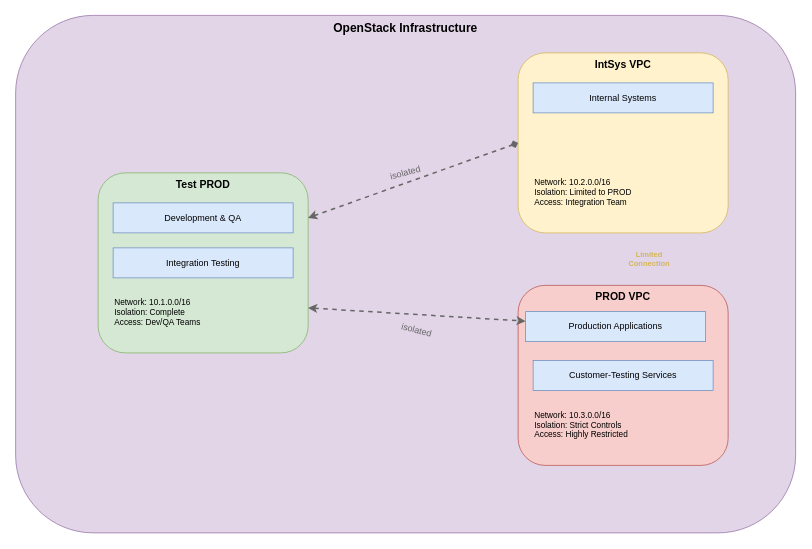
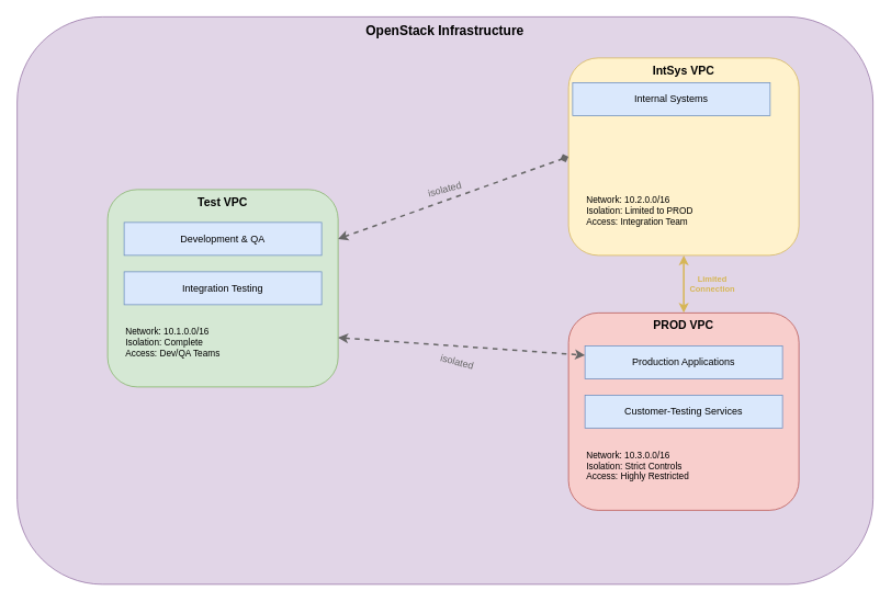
  <mxCell id="0" />
  <mxCell id="1" parent="0" />
  <mxCell id="2" value="OpenStack Infrastructure" style="rounded=1;whiteSpace=wrap;html=1;fillColor=#e1d5e7;strokeColor=#9673a6;verticalAlign=top;fontSize=16;fontStyle=1;align=center;" parent="1" vertex="1"><mxGeometry x="20" y="20" width="1040" height="690" as="geometry" /></mxCell>
- <mxCell id="3" value="Test PROD" style="rounded=1;whiteSpace=wrap;html=1;fillColor=#d5e8d4;strokeColor=#82b366;verticalAlign=top;fontSize=14;fontStyle=1;" parent="1" vertex="1"><mxGeometry x="130" y="230" width="280" height="240" as="geometry" /></mxCell>
+ <mxCell id="3" value="Test VPC" style="rounded=1;whiteSpace=wrap;html=1;fillColor=#d5e8d4;strokeColor=#82b366;verticalAlign=top;fontSize=14;fontStyle=1;" parent="1" vertex="1"><mxGeometry x="130" y="230" width="280" height="240" as="geometry" /></mxCell>
  <mxCell id="4" value="Development &amp; QA" style="rounded=0;whiteSpace=wrap;html=1;fillColor=#dae8fc;strokeColor=#6c8ebf;" parent="1" vertex="1"><mxGeometry x="150" y="270" width="240" height="40" as="geometry" /></mxCell>
  <mxCell id="5" value="Integration Testing" style="rounded=0;whiteSpace=wrap;html=1;fillColor=#dae8fc;strokeColor=#6c8ebf;" parent="1" vertex="1"><mxGeometry x="150" y="330" width="240" height="40" as="geometry" /></mxCell>
  <mxCell id="6" value="Network: 10.1.0.0/16&#10;Isolation: Complete&#10;Access: Dev/QA Teams" style="text;html=1;strokeColor=none;fillColor=none;align=left;verticalAlign=top;whiteSpace=wrap;rounded=0;fontSize=11;" parent="1" vertex="1"><mxGeometry x="150" y="390" width="240" height="60" as="geometry" /></mxCell>
  <mxCell id="7" value="IntSys VPC" style="rounded=1;whiteSpace=wrap;html=1;fillColor=#fff2cc;strokeColor=#d6b656;verticalAlign=top;fontSize=14;fontStyle=1;" parent="1" vertex="1"><mxGeometry x="690" y="70" width="280" height="240" as="geometry" /></mxCell>
- <mxCell id="8" value="Internal Systems" style="rounded=0;whiteSpace=wrap;html=1;fillColor=#dae8fc;strokeColor=#6c8ebf;" parent="1" vertex="1"><mxGeometry x="710" y="110" width="240" height="40" as="geometry" /></mxCell>
+ <mxCell id="8" value="Internal Systems" style="rounded=0;whiteSpace=wrap;html=1;fillColor=#dae8fc;strokeColor=#6c8ebf;" parent="1" vertex="1"><mxGeometry x="695" y="100" width="240" height="40" as="geometry" /></mxCell>
  <mxCell id="9" value="Network: 10.2.0.0/16&#10;Isolation: Limited to PROD&#10;Access: Integration Team" style="text;html=1;strokeColor=none;fillColor=none;align=left;verticalAlign=top;whiteSpace=wrap;rounded=0;fontSize=11;" parent="1" vertex="1"><mxGeometry x="710" y="230" width="240" height="60" as="geometry" /></mxCell>
  <mxCell id="10" value="PROD VPC" style="rounded=1;whiteSpace=wrap;html=1;fillColor=#f8cecc;strokeColor=#b85450;verticalAlign=top;fontSize=14;fontStyle=1;" parent="1" vertex="1"><mxGeometry x="690" y="380" width="280" height="240" as="geometry" /></mxCell>
- <mxCell id="11" value="Production Applications" style="rounded=0;whiteSpace=wrap;html=1;fillColor=#dae8fc;strokeColor=#6c8ebf;" parent="1" vertex="1"><mxGeometry x="700" y="415" width="240" height="40" as="geometry" /></mxCell>
+ <mxCell id="11" value="Production Applications" style="rounded=0;whiteSpace=wrap;html=1;fillColor=#dae8fc;strokeColor=#6c8ebf;" parent="1" vertex="1"><mxGeometry x="710" y="420" width="240" height="40" as="geometry" /></mxCell>
  <mxCell id="12" value="Customer-Testing Services" style="rounded=0;whiteSpace=wrap;html=1;fillColor=#dae8fc;strokeColor=#6c8ebf;" parent="1" vertex="1"><mxGeometry x="710" y="480" width="240" height="40" as="geometry" /></mxCell>
  <mxCell id="13" value="Network: 10.3.0.0/16&#10;Isolation: Strict Controls&#10;Access: Highly Restricted" style="text;html=1;strokeColor=none;fillColor=none;align=left;verticalAlign=top;whiteSpace=wrap;rounded=0;fontSize=11;" parent="1" vertex="1"><mxGeometry x="710" y="540" width="240" height="60" as="geometry" /></mxCell>
  <mxCell id="14" value="" style="endArrow=diamond;startArrow=classic;html=1;rounded=0;exitX=1;exitY=0.25;exitDx=0;exitDy=0;entryX=0;entryY=0.5;entryDx=0;entryDy=0;strokeWidth=2;dashed=1;strokeColor=#666666;" parent="1" source="3" target="7" edge="1"><mxGeometry width="50" height="50" relative="1" as="geometry"><mxPoint x="645" y="190" as="sourcePoint" /><mxPoint x="715" y="140" as="targetPoint" /></mxGeometry></mxCell>
+ <mxCell id="15" value="" style="endArrow=classic;startArrow=classic;html=1;rounded=0;exitX=0.5;exitY=1;exitDx=0;exitDy=0;entryX=0.5;entryY=0;entryDx=0;entryDy=0;strokeWidth=2;strokeColor=#d6b656;" parent="1" source="7" target="10" edge="1"><mxGeometry width="50" height="50" relative="1" as="geometry"><mxPoint x="680" y="200" as="sourcePoint" /><mxPoint x="730" y="150" as="targetPoint" /></mxGeometry></mxCell>
  <mxCell id="16" value="isolated" style="text;html=1;strokeColor=none;fillColor=none;align=center;verticalAlign=middle;whiteSpace=wrap;rounded=0;fontSize=12;fontColor=#666666;rotation=-15;" parent="1" vertex="1"><mxGeometry x="510" y="220" width="60" height="20" as="geometry" /></mxCell>
  <mxCell id="17" value="Limited Connection" style="text;html=1;strokeColor=none;fillColor=none;align=center;verticalAlign=middle;whiteSpace=wrap;rounded=0;fontSize=10;fontColor=#d6b656;fontStyle=1" parent="1" vertex="1"><mxGeometry x="830" y="330" width="70" height="30" as="geometry" /></mxCell>
  <mxCell id="18" value="" style="endArrow=classic;startArrow=classic;html=1;rounded=0;exitX=1;exitY=0.75;exitDx=0;exitDy=0;strokeWidth=2;dashed=1;strokeColor=#666666;" edge="1" parent="1" source="3" target="11"><mxGeometry width="50" height="50" relative="1" as="geometry"><mxPoint x="420" y="300" as="sourcePoint" /><mxPoint x="695" y="200" as="targetPoint" /></mxGeometry></mxCell>
  <mxCell id="19" value="i&lt;span style=&quot;background-color: initial;&quot;&gt;solated&lt;/span&gt;" style="text;html=1;strokeColor=none;fillColor=none;align=center;verticalAlign=middle;whiteSpace=wrap;rounded=0;fontSize=12;fontColor=#666666;rotation=15;" vertex="1" parent="1"><mxGeometry x="525" y="430" width="60" height="20" as="geometry" /></mxCell>
